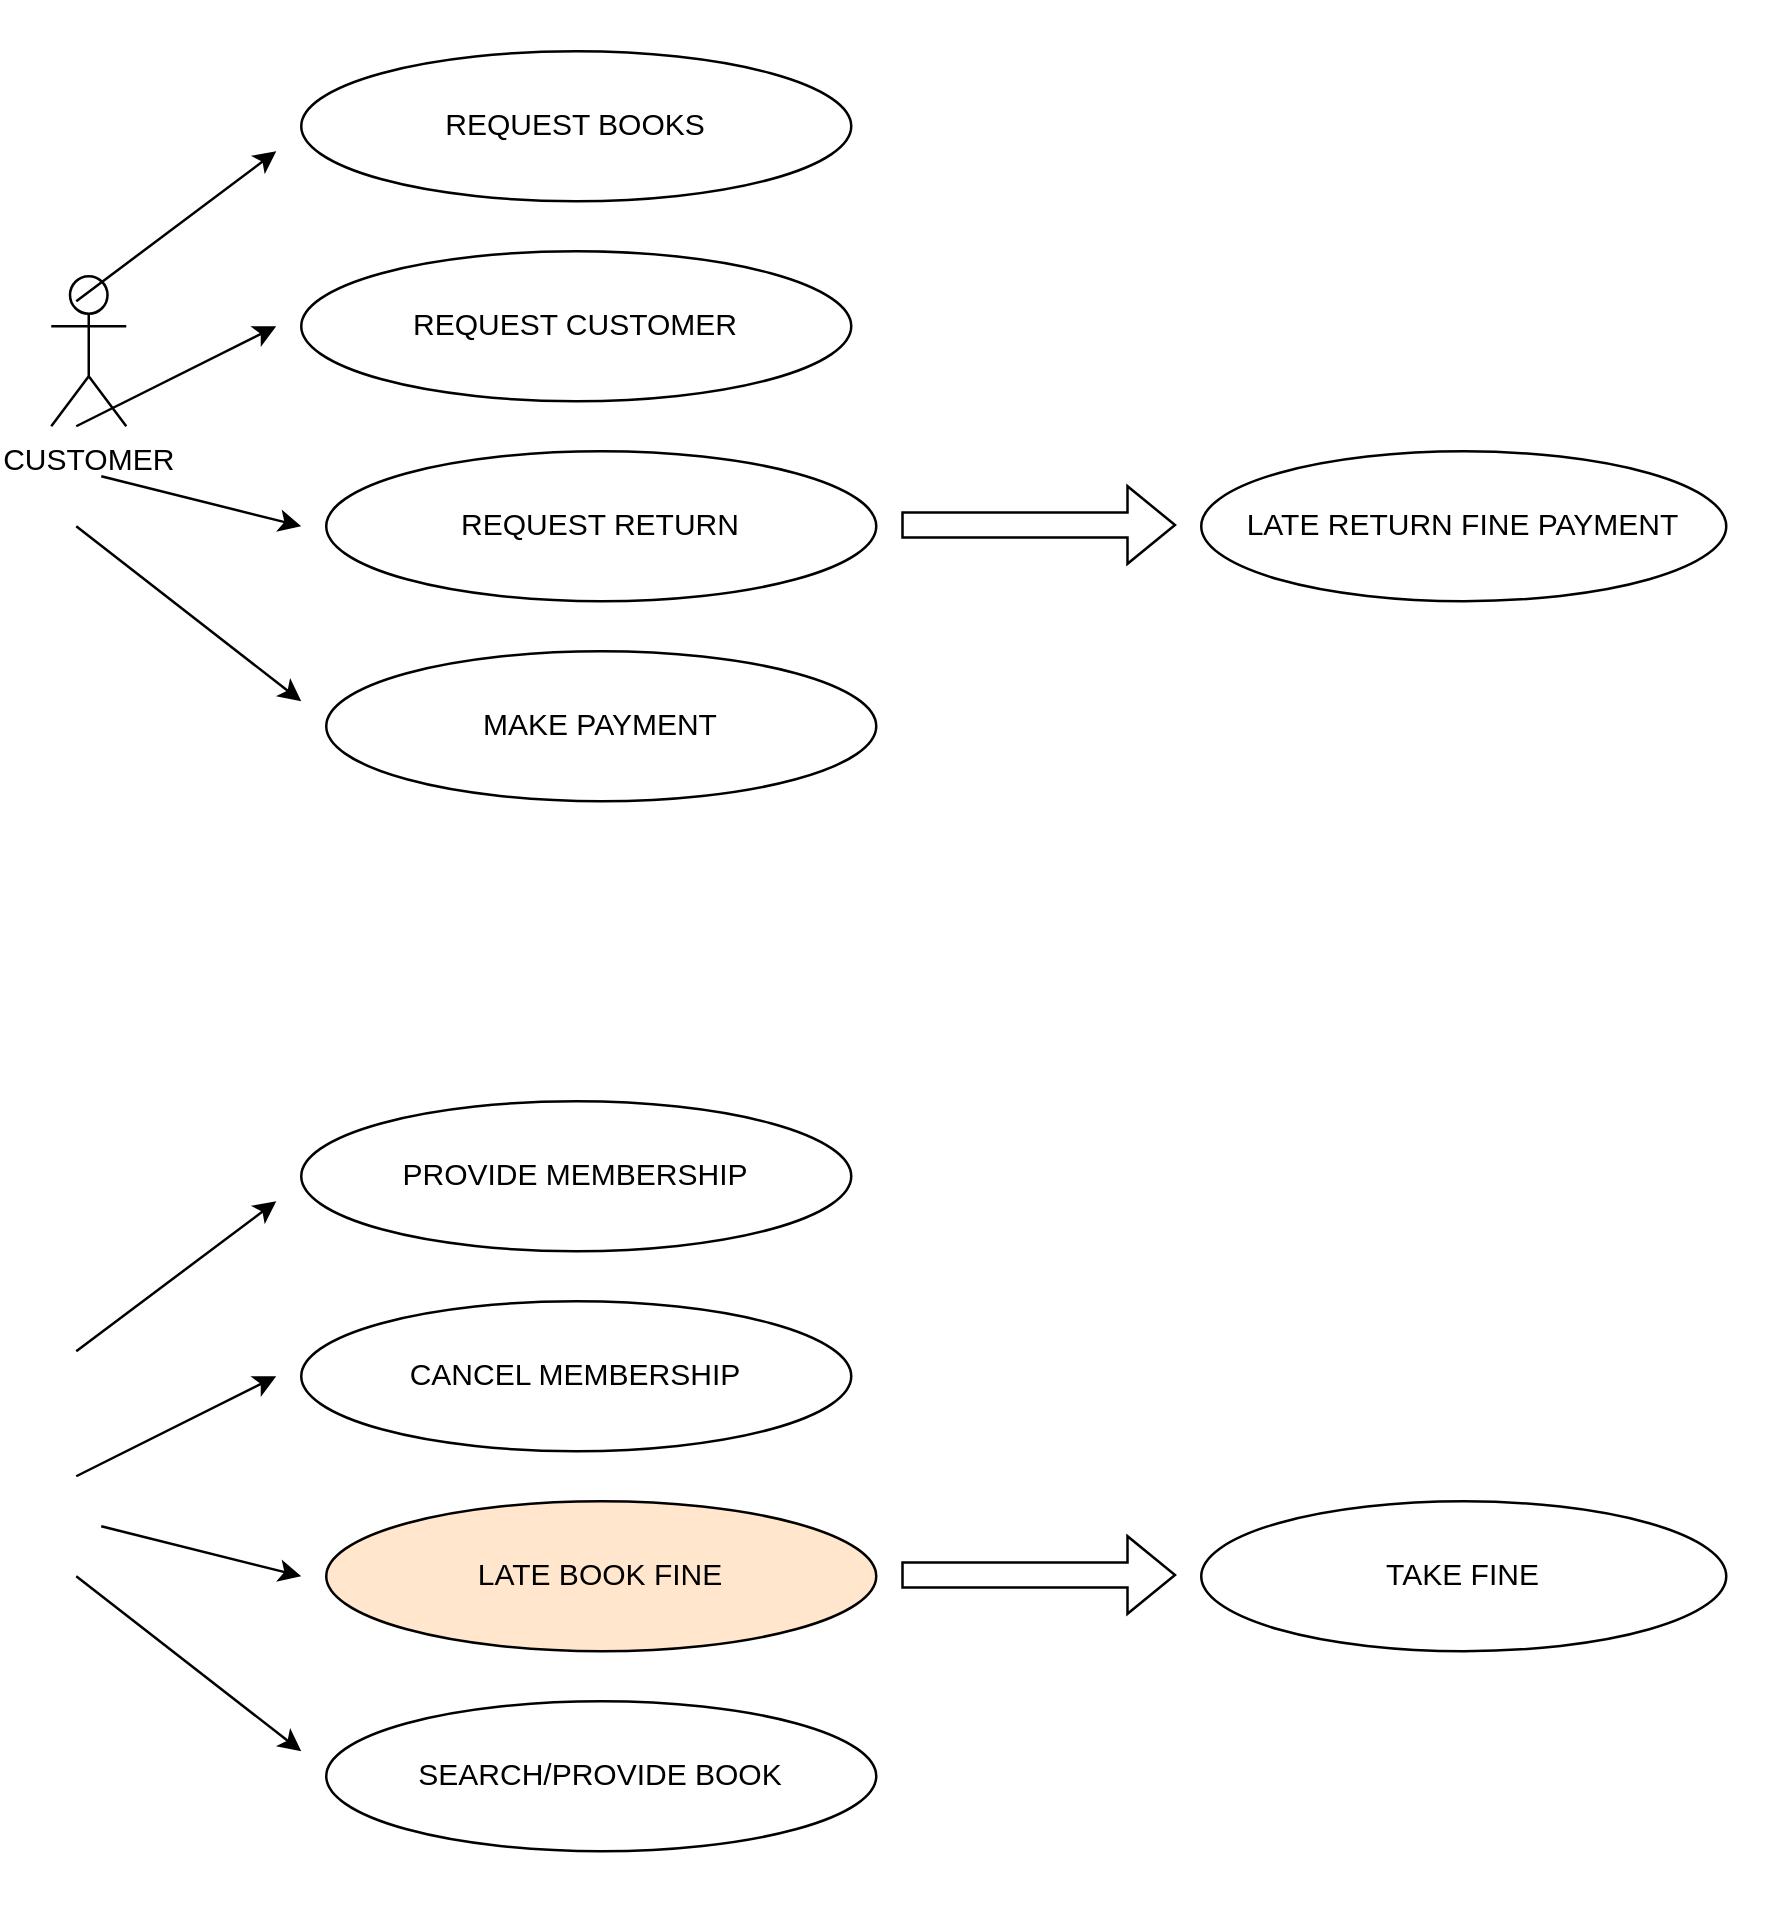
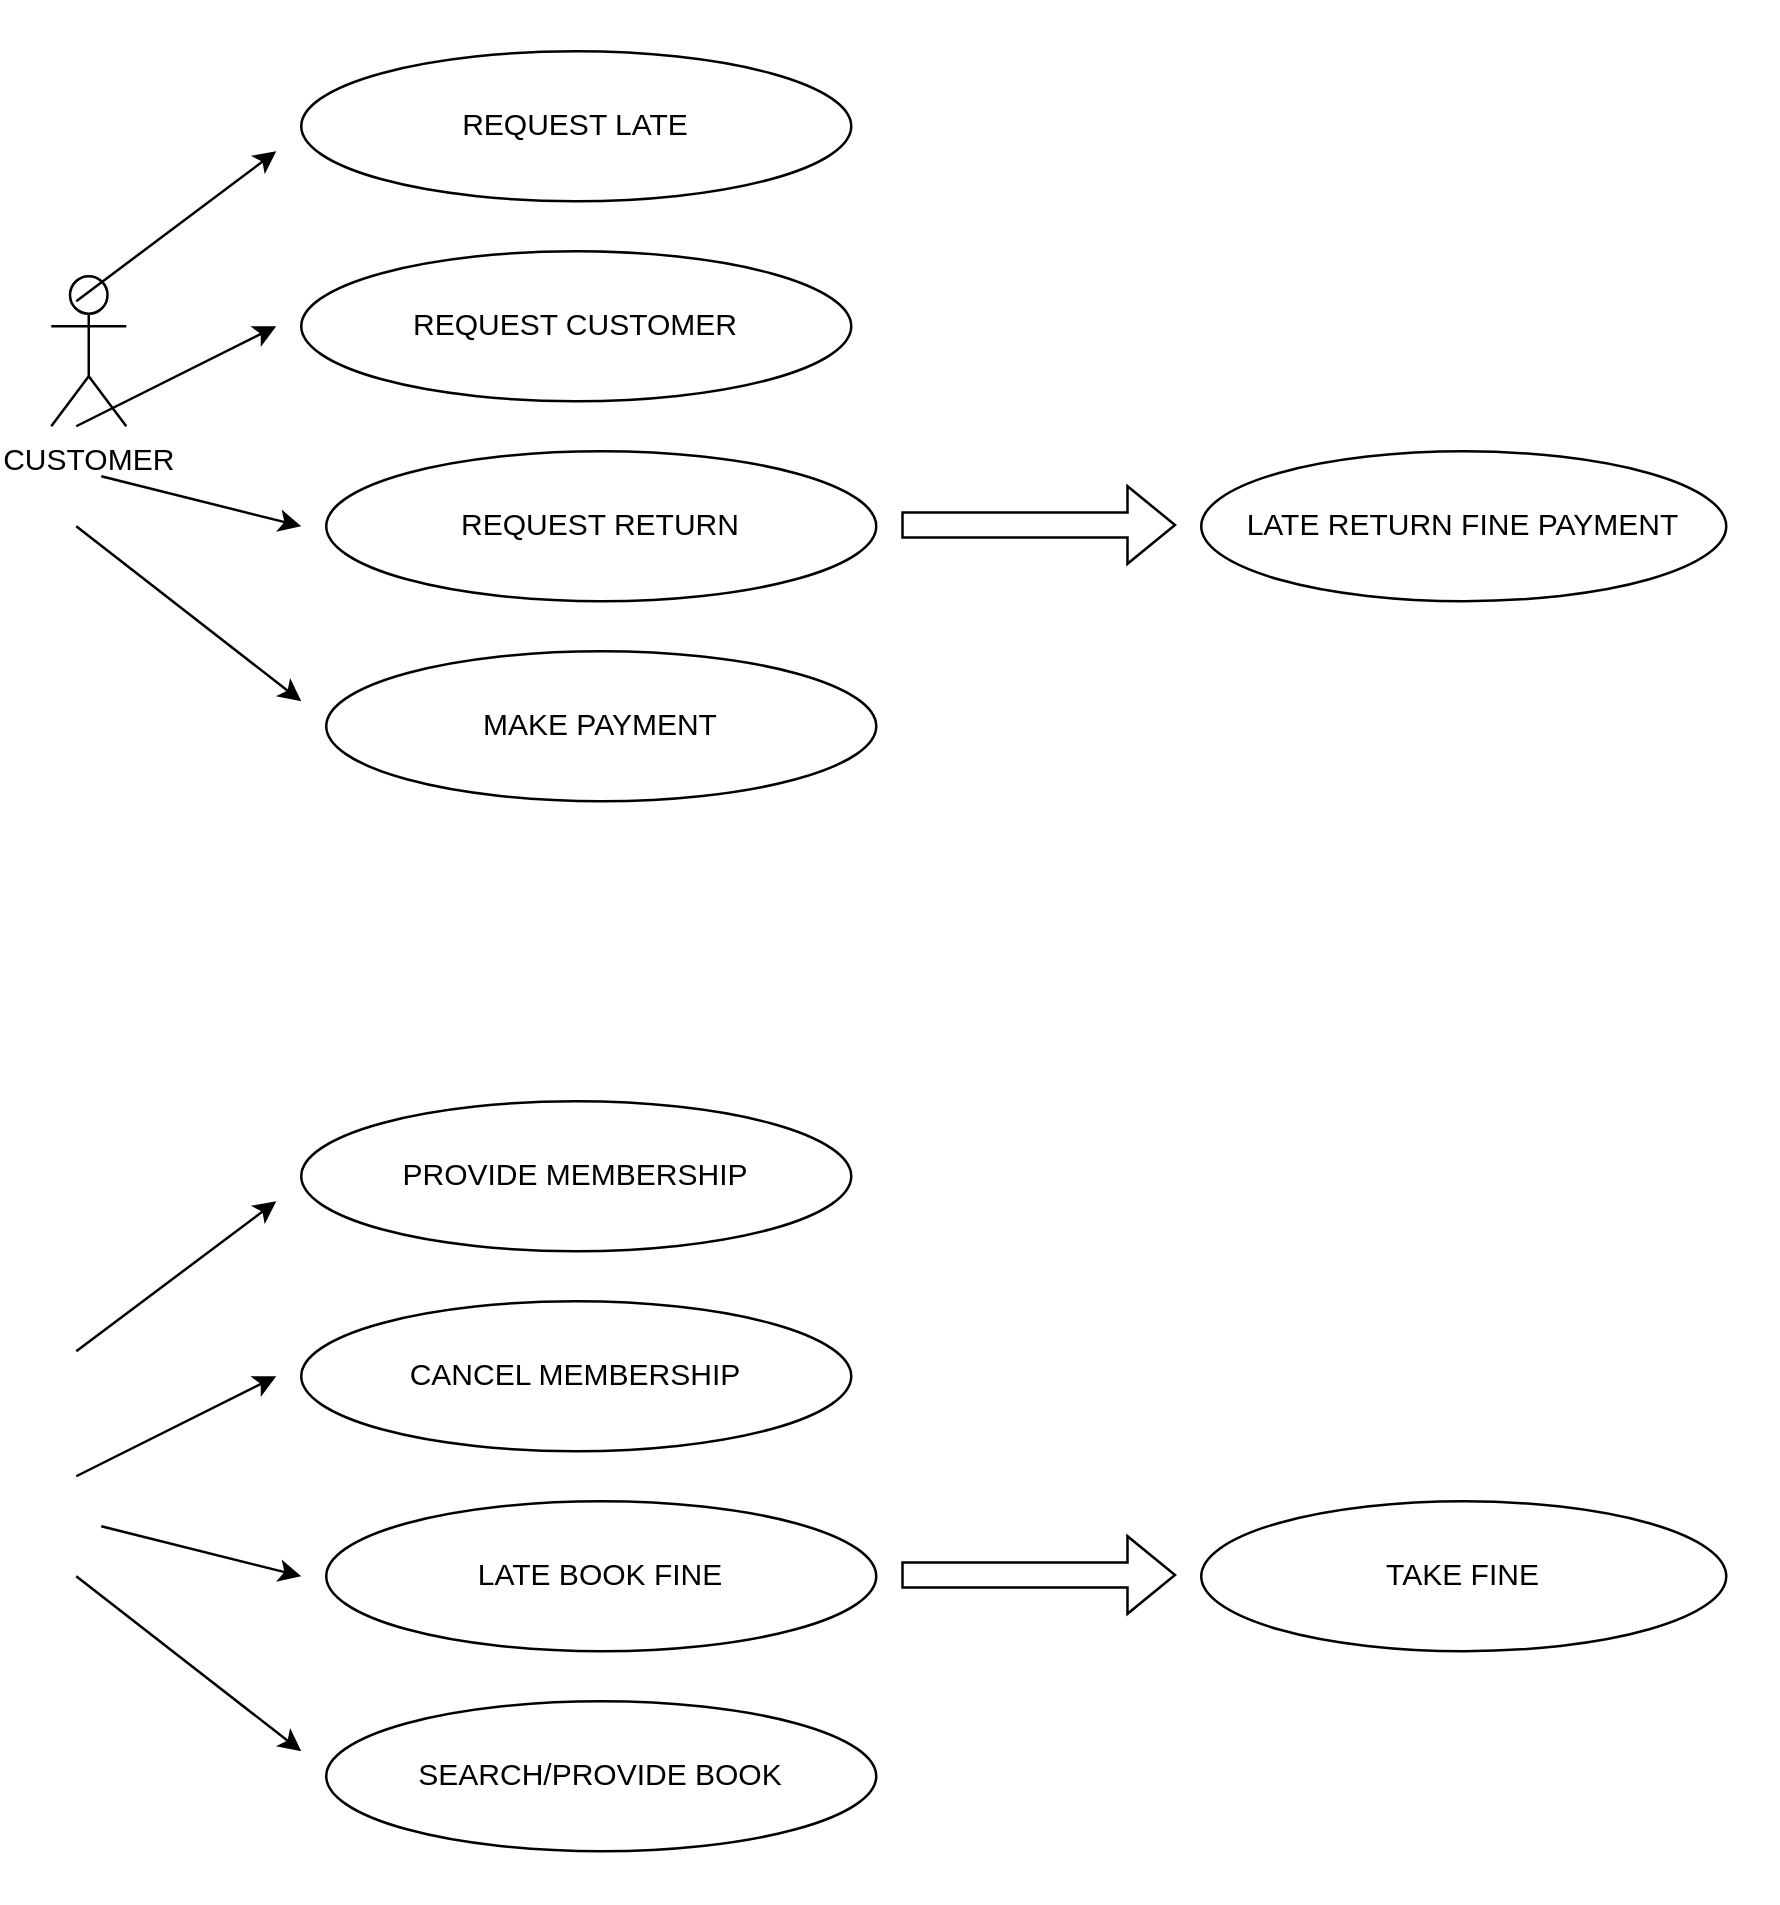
  <mxCell id="0" />
  <mxCell id="1" parent="0" />
  <mxCell id="2" value="CUSTOMER" style="shape=umlActor;verticalLabelPosition=bottom;verticalAlign=top;html=1;outlineConnect=0;" vertex="1" parent="1"><mxGeometry x="20" y="110" width="30" height="60" as="geometry" /></mxCell>
- <mxCell id="3" value="REQUEST BOOKS" style="ellipse;whiteSpace=wrap;html=1;" vertex="1" parent="1"><mxGeometry x="120" y="20" width="220" height="60" as="geometry" /></mxCell>
+ <mxCell id="3" value="REQUEST LATE" style="ellipse;whiteSpace=wrap;html=1;" vertex="1" parent="1"><mxGeometry x="120" y="20" width="220" height="60" as="geometry" /></mxCell>
  <mxCell id="4" value="REQUEST CUSTOMER" style="ellipse;whiteSpace=wrap;html=1;" vertex="1" parent="1"><mxGeometry x="120" y="100" width="220" height="60" as="geometry" /></mxCell>
  <mxCell id="5" value="REQUEST RETURN" style="ellipse;whiteSpace=wrap;html=1;" vertex="1" parent="1"><mxGeometry x="130" y="180" width="220" height="60" as="geometry" /></mxCell>
  <mxCell id="6" value="MAKE PAYMENT" style="ellipse;whiteSpace=wrap;html=1;" vertex="1" parent="1"><mxGeometry x="130" y="260" width="220" height="60" as="geometry" /></mxCell>
  <mxCell id="7" value="" style="shape=flexArrow;endArrow=classic;html=1;rounded=0;" edge="1" parent="1"><mxGeometry width="50" height="50" relative="1" as="geometry"><mxPoint x="360" y="209.5" as="sourcePoint" /><mxPoint x="470" y="209.5" as="targetPoint" /></mxGeometry></mxCell>
  <mxCell id="8" value="LATE RETURN FINE PAYMENT" style="ellipse;whiteSpace=wrap;html=1;" vertex="1" parent="1"><mxGeometry x="480" y="180" width="210" height="60" as="geometry" /></mxCell>
  <mxCell id="9" value="" style="endArrow=classic;html=1;rounded=0;" edge="1" parent="1"><mxGeometry width="50" height="50" relative="1" as="geometry"><mxPoint x="30" y="120" as="sourcePoint" /><mxPoint x="110" y="60" as="targetPoint" /></mxGeometry></mxCell>
  <mxCell id="10" value="" style="endArrow=classic;html=1;rounded=0;" edge="1" parent="1"><mxGeometry width="50" height="50" relative="1" as="geometry"><mxPoint x="30" y="170" as="sourcePoint" /><mxPoint x="110" y="130" as="targetPoint" /></mxGeometry></mxCell>
  <mxCell id="11" value="" style="endArrow=classic;html=1;rounded=0;" edge="1" parent="1"><mxGeometry width="50" height="50" relative="1" as="geometry"><mxPoint x="40" y="190" as="sourcePoint" /><mxPoint x="120" y="210" as="targetPoint" /></mxGeometry></mxCell>
  <mxCell id="12" value="" style="endArrow=classic;html=1;rounded=0;" edge="1" parent="1"><mxGeometry width="50" height="50" relative="1" as="geometry"><mxPoint x="30" y="210" as="sourcePoint" /><mxPoint x="120" y="280" as="targetPoint" /></mxGeometry></mxCell>
  <mxCell id="13" value="PROVIDE MEMBERSHIP" style="ellipse;whiteSpace=wrap;html=1;" vertex="1" parent="1"><mxGeometry x="120" y="440" width="220" height="60" as="geometry" /></mxCell>
  <mxCell id="14" value="CANCEL MEMBERSHIP" style="ellipse;whiteSpace=wrap;html=1;" vertex="1" parent="1"><mxGeometry x="120" y="520" width="220" height="60" as="geometry" /></mxCell>
- <mxCell id="15" value="LATE BOOK FINE" style="ellipse;whiteSpace=wrap;html=1;fillColor=#ffe6cc;" vertex="1" parent="1"><mxGeometry x="130" y="600" width="220" height="60" as="geometry" /></mxCell>
+ <mxCell id="15" value="LATE BOOK FINE" style="ellipse;whiteSpace=wrap;html=1;" vertex="1" parent="1"><mxGeometry x="130" y="600" width="220" height="60" as="geometry" /></mxCell>
  <mxCell id="16" value="SEARCH/PROVIDE BOOK" style="ellipse;whiteSpace=wrap;html=1;" vertex="1" parent="1"><mxGeometry x="130" y="680" width="220" height="60" as="geometry" /></mxCell>
  <mxCell id="17" value="" style="shape=flexArrow;endArrow=classic;html=1;rounded=0;" edge="1" parent="1"><mxGeometry width="50" height="50" relative="1" as="geometry"><mxPoint x="360" y="629.5" as="sourcePoint" /><mxPoint x="470" y="629.5" as="targetPoint" /></mxGeometry></mxCell>
  <mxCell id="18" value="TAKE FINE" style="ellipse;whiteSpace=wrap;html=1;" vertex="1" parent="1"><mxGeometry x="480" y="600" width="210" height="60" as="geometry" /></mxCell>
  <mxCell id="19" value="" style="endArrow=classic;html=1;rounded=0;" edge="1" parent="1"><mxGeometry width="50" height="50" relative="1" as="geometry"><mxPoint x="30" y="540" as="sourcePoint" /><mxPoint x="110" y="480" as="targetPoint" /></mxGeometry></mxCell>
  <mxCell id="20" value="" style="endArrow=classic;html=1;rounded=0;" edge="1" parent="1"><mxGeometry width="50" height="50" relative="1" as="geometry"><mxPoint x="30" y="590" as="sourcePoint" /><mxPoint x="110" y="550" as="targetPoint" /></mxGeometry></mxCell>
  <mxCell id="21" value="" style="endArrow=classic;html=1;rounded=0;" edge="1" parent="1"><mxGeometry width="50" height="50" relative="1" as="geometry"><mxPoint x="40" y="610" as="sourcePoint" /><mxPoint x="120" y="630" as="targetPoint" /></mxGeometry></mxCell>
  <mxCell id="22" value="" style="endArrow=classic;html=1;rounded=0;" edge="1" parent="1"><mxGeometry width="50" height="50" relative="1" as="geometry"><mxPoint x="30" y="630" as="sourcePoint" /><mxPoint x="120" y="700" as="targetPoint" /></mxGeometry></mxCell>
